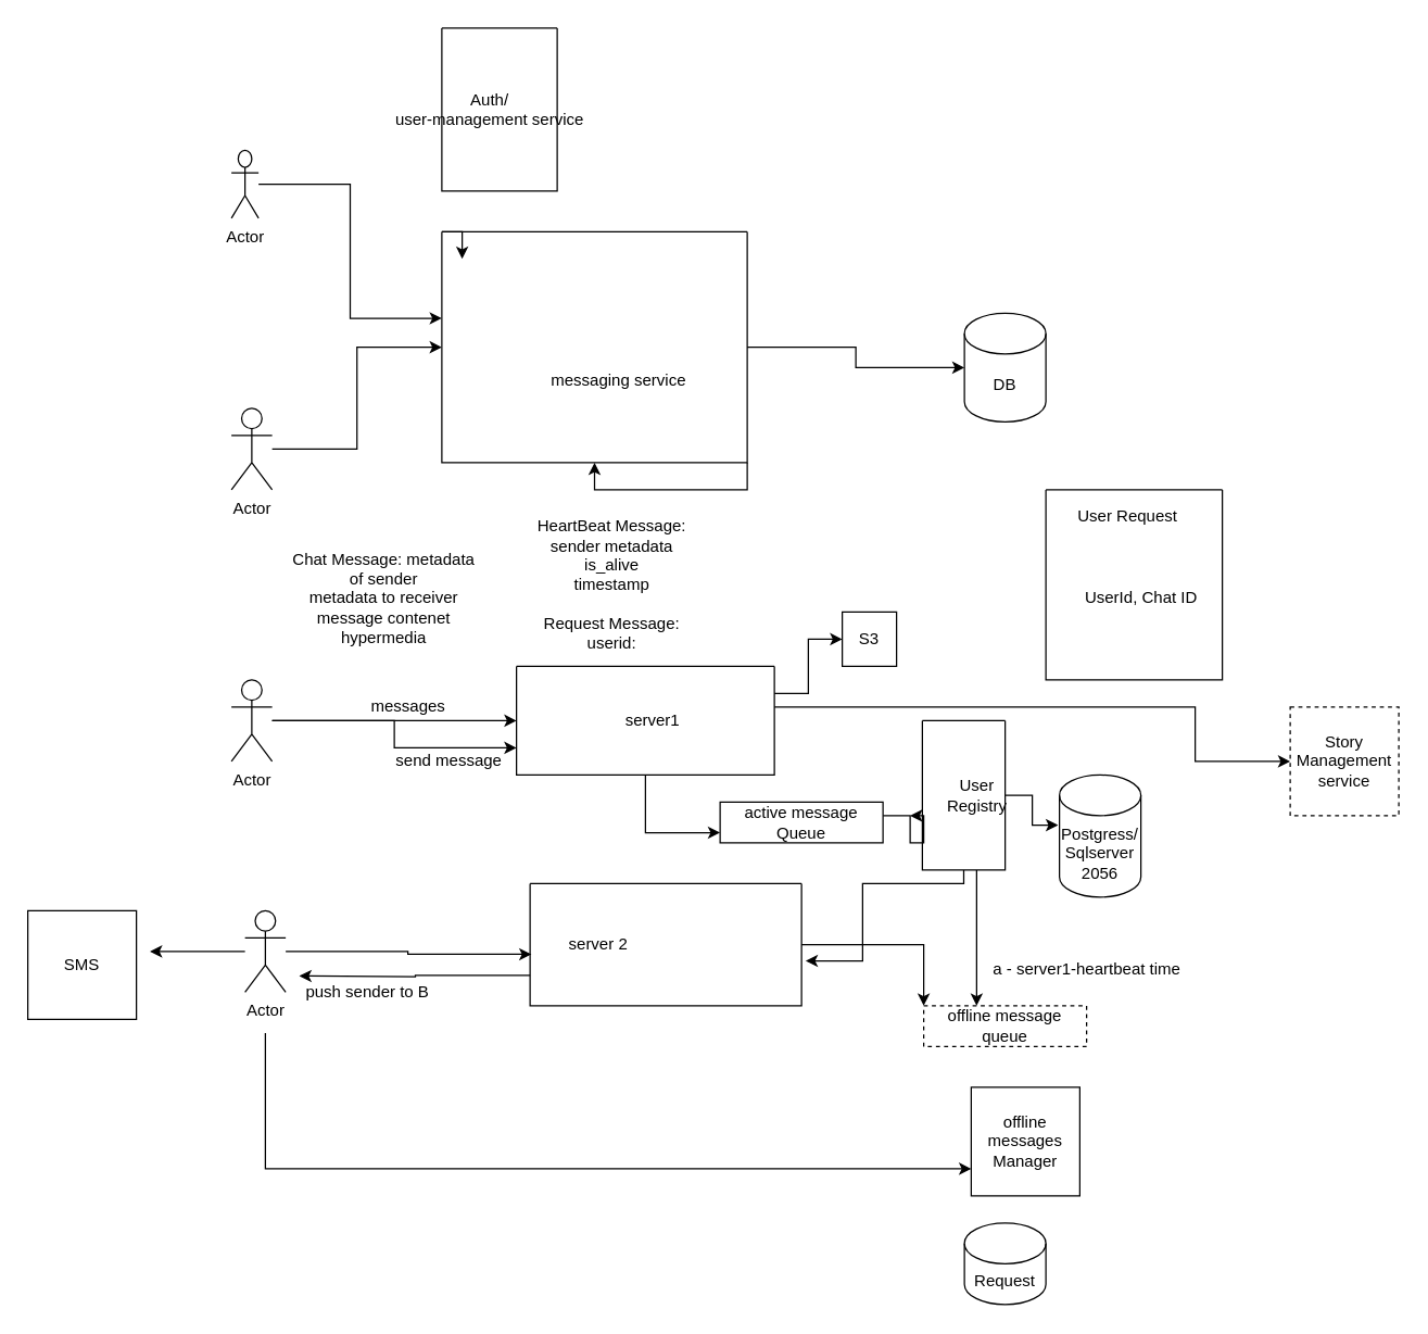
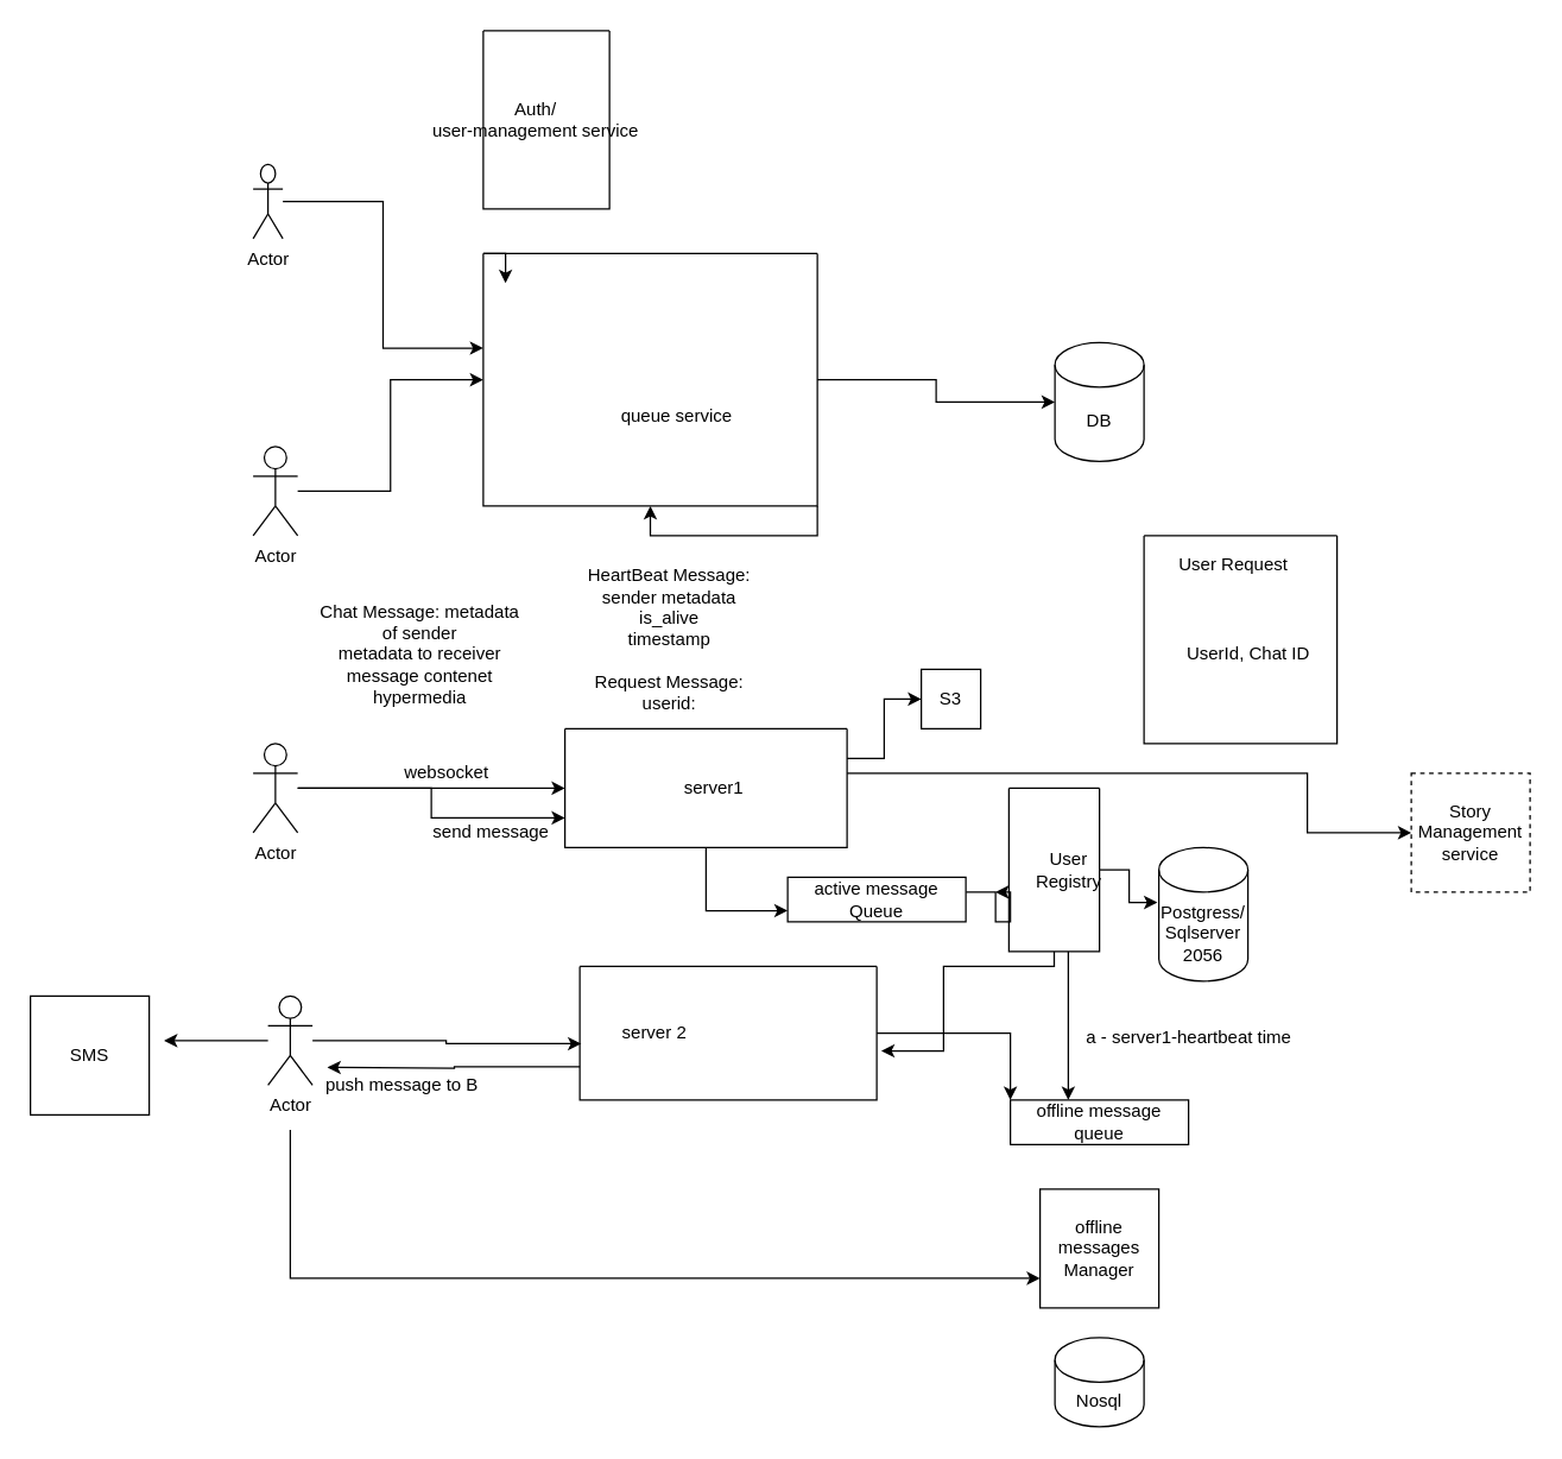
  <mxCell id="0" />
  <mxCell id="1" parent="0" />
  <mxCell id="2" style="edgeStyle=orthogonalEdgeStyle;rounded=0;orthogonalLoop=1;jettySize=auto;html=1;entryX=0;entryY=0.375;entryDx=0;entryDy=0;entryPerimeter=0;" parent="1" source="3" target="10" edge="1"><mxGeometry relative="1" as="geometry" /></mxCell>
  <mxCell id="3" value="Actor" style="shape=umlActor;verticalLabelPosition=bottom;verticalAlign=top;html=1;outlineConnect=0;" parent="1" vertex="1"><mxGeometry x="170" y="110" width="20" height="50" as="geometry" /></mxCell>
  <mxCell id="4" style="edgeStyle=orthogonalEdgeStyle;rounded=0;orthogonalLoop=1;jettySize=auto;html=1;entryX=0;entryY=0.5;entryDx=0;entryDy=0;" parent="1" source="5" target="10" edge="1"><mxGeometry relative="1" as="geometry" /></mxCell>
  <mxCell id="5" value="Actor" style="shape=umlActor;verticalLabelPosition=bottom;verticalAlign=top;html=1;outlineConnect=0;" parent="1" vertex="1"><mxGeometry x="170" y="300" width="30" height="60" as="geometry" /></mxCell>
  <mxCell id="6" value="" style="swimlane;startSize=0;" parent="1" vertex="1"><mxGeometry x="325" y="20" width="85" height="120" as="geometry" /></mxCell>
  <mxCell id="7" value="Auth/&lt;br&gt;user-management service" style="text;html=1;align=center;verticalAlign=middle;resizable=0;points=[];autosize=1;strokeColor=none;" parent="1" vertex="1"><mxGeometry x="285" y="65" width="150" height="30" as="geometry" /></mxCell>
  <mxCell id="8" style="edgeStyle=orthogonalEdgeStyle;rounded=0;orthogonalLoop=1;jettySize=auto;html=1;exitX=0;exitY=0;exitDx=0;exitDy=0;" parent="1" source="10" edge="1"><mxGeometry relative="1" as="geometry"><mxPoint x="340" y="190" as="targetPoint" /></mxGeometry></mxCell>
  <mxCell id="9" style="edgeStyle=orthogonalEdgeStyle;rounded=0;orthogonalLoop=1;jettySize=auto;html=1;entryX=0;entryY=0.5;entryDx=0;entryDy=0;entryPerimeter=0;" parent="1" source="10" target="12" edge="1"><mxGeometry relative="1" as="geometry" /></mxCell>
  <mxCell id="10" value="" style="swimlane;startSize=0;" parent="1" vertex="1"><mxGeometry x="325" y="170" width="225" height="170" as="geometry" /></mxCell>
- <mxCell id="11" value="messaging service" style="text;html=1;align=center;verticalAlign=middle;resizable=0;points=[];autosize=1;strokeColor=none;" parent="10" vertex="1"><mxGeometry x="75" y="100" width="110" height="20" as="geometry" /></mxCell>
+ <mxCell id="11" value="queue service" style="text;html=1;align=center;verticalAlign=middle;resizable=0;points=[];autosize=1;strokeColor=none;" parent="10" vertex="1"><mxGeometry x="75" y="100" width="110" height="20" as="geometry" /></mxCell>
  <mxCell id="12" value="DB" style="shape=cylinder3;whiteSpace=wrap;html=1;boundedLbl=1;backgroundOutline=1;size=15;" parent="1" vertex="1"><mxGeometry x="710" y="230" width="60" height="80" as="geometry" /></mxCell>
  <mxCell id="13" style="edgeStyle=orthogonalEdgeStyle;rounded=0;orthogonalLoop=1;jettySize=auto;html=1;exitX=1;exitY=1;exitDx=0;exitDy=0;" parent="1" source="10" target="10" edge="1"><mxGeometry relative="1" as="geometry" /></mxCell>
  <mxCell id="14" style="edgeStyle=orthogonalEdgeStyle;rounded=0;orthogonalLoop=1;jettySize=auto;html=1;entryX=0;entryY=0.5;entryDx=0;entryDy=0;" parent="1" source="16" target="20" edge="1"><mxGeometry relative="1" as="geometry" /></mxCell>
  <mxCell id="15" style="edgeStyle=orthogonalEdgeStyle;rounded=0;orthogonalLoop=1;jettySize=auto;html=1;entryX=0;entryY=0.75;entryDx=0;entryDy=0;" parent="1" source="16" target="20" edge="1"><mxGeometry relative="1" as="geometry" /></mxCell>
  <mxCell id="16" value="Actor" style="shape=umlActor;verticalLabelPosition=bottom;verticalAlign=top;html=1;outlineConnect=0;" parent="1" vertex="1"><mxGeometry x="170" y="500" width="30" height="60" as="geometry" /></mxCell>
  <mxCell id="17" style="edgeStyle=orthogonalEdgeStyle;rounded=0;orthogonalLoop=1;jettySize=auto;html=1;entryX=0;entryY=0.75;entryDx=0;entryDy=0;" parent="1" source="20" target="37" edge="1"><mxGeometry relative="1" as="geometry" /></mxCell>
  <mxCell id="18" style="edgeStyle=orthogonalEdgeStyle;rounded=0;orthogonalLoop=1;jettySize=auto;html=1;entryX=0;entryY=0.5;entryDx=0;entryDy=0;" parent="1" source="20" target="45" edge="1"><mxGeometry relative="1" as="geometry"><Array as="points"><mxPoint x="595" y="510" /><mxPoint x="595" y="470" /></Array></mxGeometry></mxCell>
  <mxCell id="19" style="edgeStyle=orthogonalEdgeStyle;rounded=0;orthogonalLoop=1;jettySize=auto;html=1;" edge="1" parent="1" source="20" target="51"><mxGeometry relative="1" as="geometry"><Array as="points"><mxPoint x="880" y="520" /><mxPoint x="880" y="560" /></Array></mxGeometry></mxCell>
  <mxCell id="20" value="" style="swimlane;startSize=0;" parent="1" vertex="1"><mxGeometry x="380" y="490" width="190" height="80" as="geometry" /></mxCell>
  <mxCell id="21" value="server1" style="text;html=1;align=center;verticalAlign=middle;resizable=0;points=[];autosize=1;strokeColor=none;" parent="20" vertex="1"><mxGeometry x="70" y="30" width="60" height="20" as="geometry" /></mxCell>
  <mxCell id="22" style="edgeStyle=orthogonalEdgeStyle;rounded=0;orthogonalLoop=1;jettySize=auto;html=1;entryX=1.015;entryY=0.633;entryDx=0;entryDy=0;entryPerimeter=0;" parent="1" source="25" target="34" edge="1"><mxGeometry relative="1" as="geometry"><Array as="points"><mxPoint x="635" y="650" /><mxPoint x="635" y="707" /></Array></mxGeometry></mxCell>
  <mxCell id="23" value="" style="edgeStyle=orthogonalEdgeStyle;rounded=0;orthogonalLoop=1;jettySize=auto;html=1;" parent="1" source="25" target="42" edge="1"><mxGeometry relative="1" as="geometry"><Array as="points"><mxPoint x="719" y="720" /><mxPoint x="719" y="720" /></Array></mxGeometry></mxCell>
  <mxCell id="24" style="edgeStyle=orthogonalEdgeStyle;rounded=0;orthogonalLoop=1;jettySize=auto;html=1;entryX=-0.017;entryY=0.411;entryDx=0;entryDy=0;entryPerimeter=0;" parent="1" source="25" target="38" edge="1"><mxGeometry relative="1" as="geometry" /></mxCell>
  <mxCell id="25" value="" style="swimlane;startSize=0;" parent="1" vertex="1"><mxGeometry x="679" y="530" width="61" height="110" as="geometry" /></mxCell>
  <mxCell id="26" value="User &lt;br&gt;Registry" style="text;html=1;align=center;verticalAlign=middle;resizable=0;points=[];autosize=1;strokeColor=none;" parent="25" vertex="1"><mxGeometry x="10" y="40" width="60" height="30" as="geometry" /></mxCell>
- <mxCell id="27" value="messages" style="text;html=1;align=center;verticalAlign=middle;resizable=0;points=[];autosize=1;strokeColor=none;" parent="1" vertex="1"><mxGeometry x="265" y="510" width="70" height="20" as="geometry" /></mxCell>
+ <mxCell id="27" value="websocket" style="text;html=1;align=center;verticalAlign=middle;resizable=0;points=[];autosize=1;strokeColor=none;" parent="1" vertex="1"><mxGeometry x="265" y="510" width="70" height="20" as="geometry" /></mxCell>
  <mxCell id="28" style="edgeStyle=orthogonalEdgeStyle;rounded=0;orthogonalLoop=1;jettySize=auto;html=1;entryX=0.005;entryY=0.578;entryDx=0;entryDy=0;entryPerimeter=0;" parent="1" source="31" target="34" edge="1"><mxGeometry relative="1" as="geometry" /></mxCell>
  <mxCell id="29" style="edgeStyle=orthogonalEdgeStyle;rounded=0;orthogonalLoop=1;jettySize=auto;html=1;entryX=0;entryY=0.75;entryDx=0;entryDy=0;" parent="1" target="43" edge="1"><mxGeometry relative="1" as="geometry"><Array as="points"><mxPoint x="195" y="860" /></Array><mxPoint x="195" y="760" as="sourcePoint" /></mxGeometry></mxCell>
  <mxCell id="30" style="edgeStyle=orthogonalEdgeStyle;rounded=0;orthogonalLoop=1;jettySize=auto;html=1;" edge="1" parent="1" source="31"><mxGeometry relative="1" as="geometry"><mxPoint x="110" y="700" as="targetPoint" /></mxGeometry></mxCell>
  <mxCell id="31" value="Actor" style="shape=umlActor;verticalLabelPosition=bottom;verticalAlign=top;html=1;outlineConnect=0;" parent="1" vertex="1"><mxGeometry x="180" y="670" width="30" height="60" as="geometry" /></mxCell>
  <mxCell id="32" style="edgeStyle=orthogonalEdgeStyle;rounded=0;orthogonalLoop=1;jettySize=auto;html=1;exitX=0;exitY=0.75;exitDx=0;exitDy=0;" parent="1" source="34" edge="1"><mxGeometry relative="1" as="geometry"><mxPoint x="220" y="718" as="targetPoint" /></mxGeometry></mxCell>
  <mxCell id="33" style="edgeStyle=orthogonalEdgeStyle;rounded=0;orthogonalLoop=1;jettySize=auto;html=1;entryX=0;entryY=0;entryDx=0;entryDy=0;" parent="1" source="34" target="42" edge="1"><mxGeometry relative="1" as="geometry" /></mxCell>
  <mxCell id="34" value="" style="swimlane;startSize=0;" parent="1" vertex="1"><mxGeometry x="390" y="650" width="200" height="90" as="geometry" /></mxCell>
  <mxCell id="35" value="server 2" style="text;html=1;align=center;verticalAlign=middle;resizable=0;points=[];autosize=1;strokeColor=none;" parent="1" vertex="1"><mxGeometry x="410" y="685" width="60" height="20" as="geometry" /></mxCell>
  <mxCell id="36" style="edgeStyle=orthogonalEdgeStyle;rounded=0;orthogonalLoop=1;jettySize=auto;html=1;" parent="1" source="37" edge="1"><mxGeometry relative="1" as="geometry"><mxPoint x="670" y="600" as="targetPoint" /><Array as="points"><mxPoint x="670" y="600" /><mxPoint x="670" y="620" /><mxPoint x="680" y="620" /><mxPoint x="680" y="600" /></Array></mxGeometry></mxCell>
  <mxCell id="37" value="active message Queue" style="rounded=0;whiteSpace=wrap;html=1;" parent="1" vertex="1"><mxGeometry x="530" y="590" width="120" height="30" as="geometry" /></mxCell>
  <mxCell id="38" value="Postgress/ Sqlserver 2056" style="shape=cylinder3;whiteSpace=wrap;html=1;boundedLbl=1;backgroundOutline=1;size=15;" parent="1" vertex="1"><mxGeometry x="780" y="570" width="60" height="90" as="geometry" /></mxCell>
  <mxCell id="39" value="send message" style="text;html=1;align=center;verticalAlign=middle;resizable=0;points=[];autosize=1;strokeColor=none;" parent="1" vertex="1"><mxGeometry x="285" y="550" width="90" height="20" as="geometry" /></mxCell>
- <mxCell id="40" value="push sender to B" style="text;html=1;align=center;verticalAlign=middle;resizable=0;points=[];autosize=1;strokeColor=none;" parent="1" vertex="1"><mxGeometry x="210" y="720" width="120" height="20" as="geometry" /></mxCell>
- <mxCell id="41" value="&lt;br&gt;a - server1-heartbeat time" style="text;html=1;align=center;verticalAlign=middle;resizable=0;points=[];autosize=1;strokeColor=none;" parent="1" vertex="1"><mxGeometry x="725" y="690" width="150" height="30" as="geometry" /></mxCell>
- <mxCell id="42" value="offline message queue" style="rounded=0;whiteSpace=wrap;html=1;dashed=1;" parent="1" vertex="1"><mxGeometry x="680" y="740" width="120" height="30" as="geometry" /></mxCell>
- <mxCell id="43" value="offline messages&lt;br&gt;Manager" style="whiteSpace=wrap;html=1;aspect=fixed;" parent="1" vertex="1"><mxGeometry x="715" y="800" width="80" height="80" as="geometry" /></mxCell>
- <mxCell id="44" value="Request" style="shape=cylinder3;whiteSpace=wrap;html=1;boundedLbl=1;backgroundOutline=1;size=15;" parent="1" vertex="1"><mxGeometry x="710" y="900" width="60" height="60" as="geometry" /></mxCell>
+ <mxCell id="40" value="push message to B" style="text;html=1;align=center;verticalAlign=middle;resizable=0;points=[];autosize=1;strokeColor=none;" parent="1" vertex="1"><mxGeometry x="210" y="720" width="120" height="20" as="geometry" /></mxCell>
+ <mxCell id="41" value="&lt;br&gt;a - server1-heartbeat time" style="text;html=1;align=center;verticalAlign=middle;resizable=0;points=[];autosize=1;strokeColor=none;" parent="1" vertex="1"><mxGeometry x="725" y="675" width="150" height="30" as="geometry" /></mxCell>
+ <mxCell id="42" value="offline message queue" style="rounded=0;whiteSpace=wrap;html=1;" parent="1" vertex="1"><mxGeometry x="680" y="740" width="120" height="30" as="geometry" /></mxCell>
+ <mxCell id="43" value="offline messages&lt;br&gt;Manager" style="whiteSpace=wrap;html=1;aspect=fixed;" parent="1" vertex="1"><mxGeometry x="700" y="800" width="80" height="80" as="geometry" /></mxCell>
+ <mxCell id="44" value="Nosql" style="shape=cylinder3;whiteSpace=wrap;html=1;boundedLbl=1;backgroundOutline=1;size=15;" parent="1" vertex="1"><mxGeometry x="710" y="900" width="60" height="60" as="geometry" /></mxCell>
  <mxCell id="45" value="S3" style="whiteSpace=wrap;html=1;aspect=fixed;" parent="1" vertex="1"><mxGeometry x="620" y="450" width="40" height="40" as="geometry" /></mxCell>
  <mxCell id="46" value="" style="swimlane;startSize=0;" parent="1" vertex="1"><mxGeometry x="770" y="360" width="130" height="140" as="geometry" /></mxCell>
  <mxCell id="47" value="User Request" style="text;html=1;align=center;verticalAlign=middle;resizable=0;points=[];autosize=1;strokeColor=none;" parent="1" vertex="1"><mxGeometry x="790" y="370" width="80" height="20" as="geometry" /></mxCell>
  <mxCell id="48" value="UserId, Chat ID" style="text;html=1;align=center;verticalAlign=middle;resizable=0;points=[];autosize=1;strokeColor=none;" parent="1" vertex="1"><mxGeometry x="785" y="430" width="110" height="20" as="geometry" /></mxCell>
  <mxCell id="49" value="Chat Message: metadata of sender&lt;br&gt;metadata to receiver&lt;br&gt;message contenet&lt;br&gt;hypermedia&lt;br&gt;" style="text;html=1;strokeColor=none;fillColor=none;align=center;verticalAlign=middle;whiteSpace=wrap;rounded=0;" parent="1" vertex="1"><mxGeometry x="210" y="410" width="145" height="60" as="geometry" /></mxCell>
  <mxCell id="50" value="HeartBeat Message:&lt;br&gt;sender metadata&lt;br&gt;is_alive&lt;br&gt;timestamp&lt;br&gt;&lt;br&gt;Request Message:&lt;br&gt;userid:" style="text;html=1;align=center;verticalAlign=middle;resizable=0;points=[];autosize=1;strokeColor=none;" parent="1" vertex="1"><mxGeometry x="390" y="380" width="120" height="100" as="geometry" /></mxCell>
  <mxCell id="51" value="Story Management service" style="whiteSpace=wrap;html=1;aspect=fixed;dashed=1;" vertex="1" parent="1"><mxGeometry x="950" y="520" width="80" height="80" as="geometry" /></mxCell>
  <mxCell id="52" value="SMS" style="whiteSpace=wrap;html=1;aspect=fixed;" vertex="1" parent="1"><mxGeometry x="20" y="670" width="80" height="80" as="geometry" /></mxCell>
